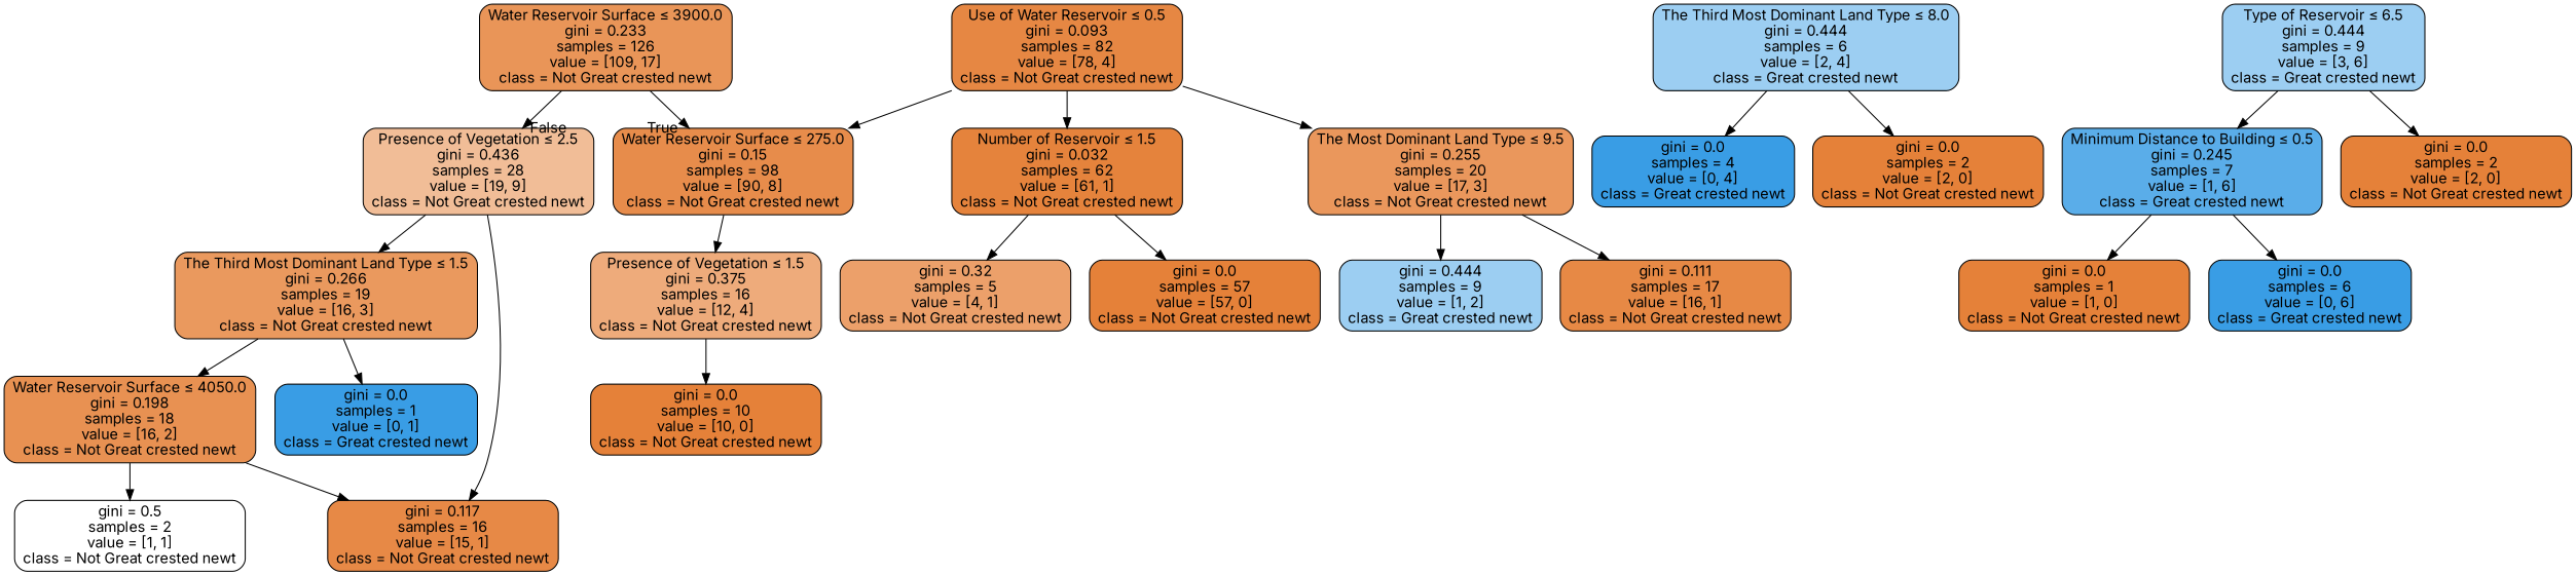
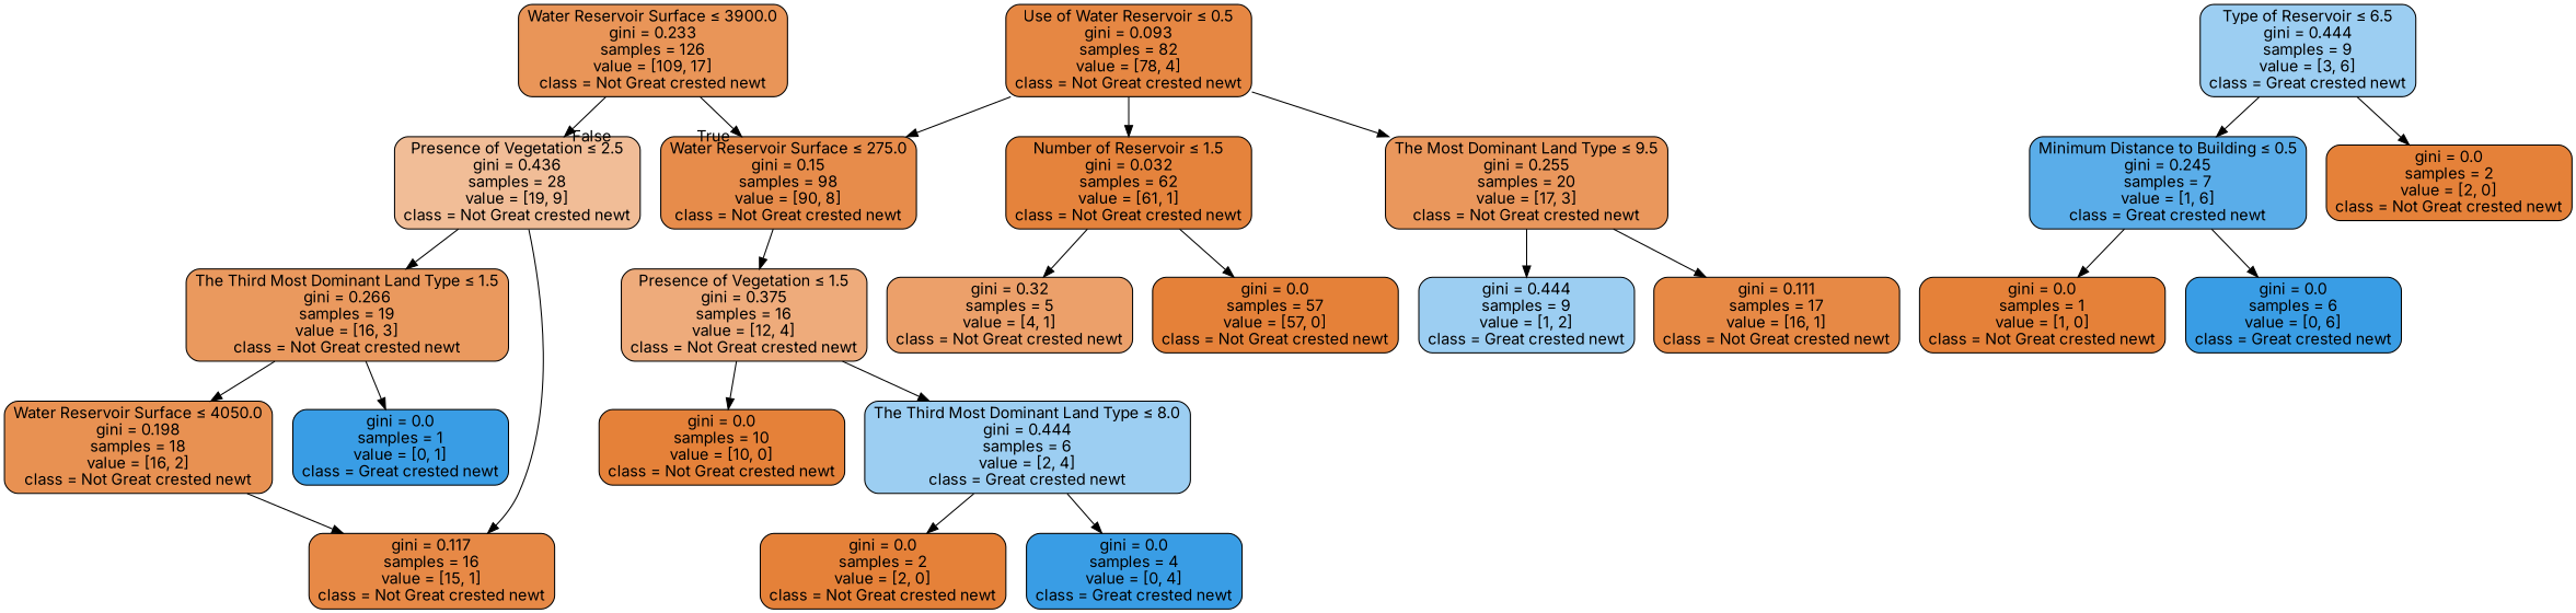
  digraph {
    fontname=Inter
    node [color=black fillcolor="#e58139" fontname=Inter shape=box style="filled, rounded"]
    edge [fontname=Inter]
    n1 [fillcolor="#e99558" label=<Water Reservoir Surface &le; 3900.0<br/>gini = 0.233<br/>samples = 126<br/>value = [109, 17]<br/>class = Not Great crested newt>]
    n2 [fillcolor="#e78c4b" label=<Water Reservoir Surface &le; 275.0<br/>gini = 0.15<br/>samples = 98<br/>value = [90, 8]<br/>class = Not Great crested newt>]
    n3 [fillcolor="#f1bd97" label=<Presence of Vegetation &le; 2.5<br/>gini = 0.436<br/>samples = 28<br/>value = [19, 9]<br/>class = Not Great crested newt>]
    n4 [fillcolor="#eeab7b" label=<Presence of Vegetation &le; 1.5<br/>gini = 0.375<br/>samples = 16<br/>value = [12, 4]<br/>class = Not Great crested newt>]
    n5 [fillcolor="#ea995e" label=<The Third Most Dominant Land Type &le; 1.5<br/>gini = 0.266<br/>samples = 19<br/>value = [16, 3]<br/>class = Not Great crested newt>]
    n6 [fillcolor="#e78946" label=<gini = 0.117<br/>samples = 16<br/>value = [15, 1]<br/>class = Not Great crested newt>]
    n7 [fillcolor="#9ccef2" label=<The Third Most Dominant Land Type &le; 8.0<br/>gini = 0.444<br/>samples = 6<br/>value = [2, 4]<br/>class = Great crested newt>]
    n8 [label=<gini = 0.0<br/>samples = 10<br/>value = [10, 0]<br/>class = Not Great crested newt>]
    n9 [fillcolor="#e68743" label=<Use of Water Reservoir &le; 0.5<br/>gini = 0.093<br/>samples = 82<br/>value = [78, 4]<br/>class = Not Great crested newt>]
    n10 [fillcolor="#e5833c" label=<Number of Reservoir &le; 1.5<br/>gini = 0.032<br/>samples = 62<br/>value = [61, 1]<br/>class = Not Great crested newt>]
    n11 [fillcolor="#ea975c" label=<The Most Dominant Land Type &le; 9.5<br/>gini = 0.255<br/>samples = 20<br/>value = [17, 3]<br/>class = Not Great crested newt>]
    n12 [fillcolor="#399de5" label=<gini = 0.0<br/>samples = 4<br/>value = [0, 4]<br/>class = Great crested newt>]
    n13 [label=<gini = 0.0<br/>samples = 2<br/>value = [2, 0]<br/>class = Not Great crested newt>]
    n14 [label=<gini = 0.0<br/>samples = 57<br/>value = [57, 0]<br/>class = Not Great crested newt>]
    n15 [fillcolor="#eca06a" label=<gini = 0.32<br/>samples = 5<br/>value = [4, 1]<br/>class = Not Great crested newt>]
    n16 [fillcolor="#e78945" label=<gini = 0.111<br/>samples = 17<br/>value = [16, 1]<br/>class = Not Great crested newt>]
    n17 [fillcolor="#9ccef2" label=<gini = 0.444<br/>samples = 9<br/>value = [1, 2]<br/>class = Great crested newt>]
    n18 [fillcolor="#399de5" label=<gini = 0.0<br/>samples = 1<br/>value = [0, 1]<br/>class = Great crested newt>]
    n19 [fillcolor="#e89152" label=<Water Reservoir Surface &le; 4050.0<br/>gini = 0.198<br/>samples = 18<br/>value = [16, 2]<br/>class = Not Great crested newt>]
    n20 [fillcolor="#9ccef2" label=<Type of Reservoir &le; 6.5<br/>gini = 0.444<br/>samples = 9<br/>value = [3, 6]<br/>class = Great crested newt>]
    n21 [fillcolor="#5aade9" label=<Minimum Distance to Building &le; 0.5<br/>gini = 0.245<br/>samples = 7<br/>value = [1, 6]<br/>class = Great crested newt>]
    n22 [label=<gini = 0.0<br/>samples = 2<br/>value = [2, 0]<br/>class = Not Great crested newt>]
-   n23 [fillcolor="#ffffff" label=<gini = 0.5<br/>samples = 2<br/>value = [1, 1]<br/>class = Not Great crested newt>]
    n24 [label=<gini = 0.0<br/>samples = 1<br/>value = [1, 0]<br/>class = Not Great crested newt>]
    n25 [fillcolor="#399de5" label=<gini = 0.0<br/>samples = 6<br/>value = [0, 6]<br/>class = Great crested newt>]
    n1 -> n2 [headlabel=True labelangle=45 labeldistance=2.5]
    n1 -> n3 [headlabel=False labelangle=-45 labeldistance=2.5]
    n2 -> n4
    n3 -> n5
    n3 -> n6
+   n4 -> n7
    n4 -> n8
    n5 -> n18
    n5 -> n19
    n7 -> n12
    n7 -> n13
    n9 -> n2
    n9 -> n10
    n9 -> n11
    n10 -> n14
    n10 -> n15
    n11 -> n16
    n11 -> n17
    n19 -> n6
-   n19 -> n23
    n20 -> n21
    n20 -> n22
    n21 -> n24
    n21 -> n25
  }
